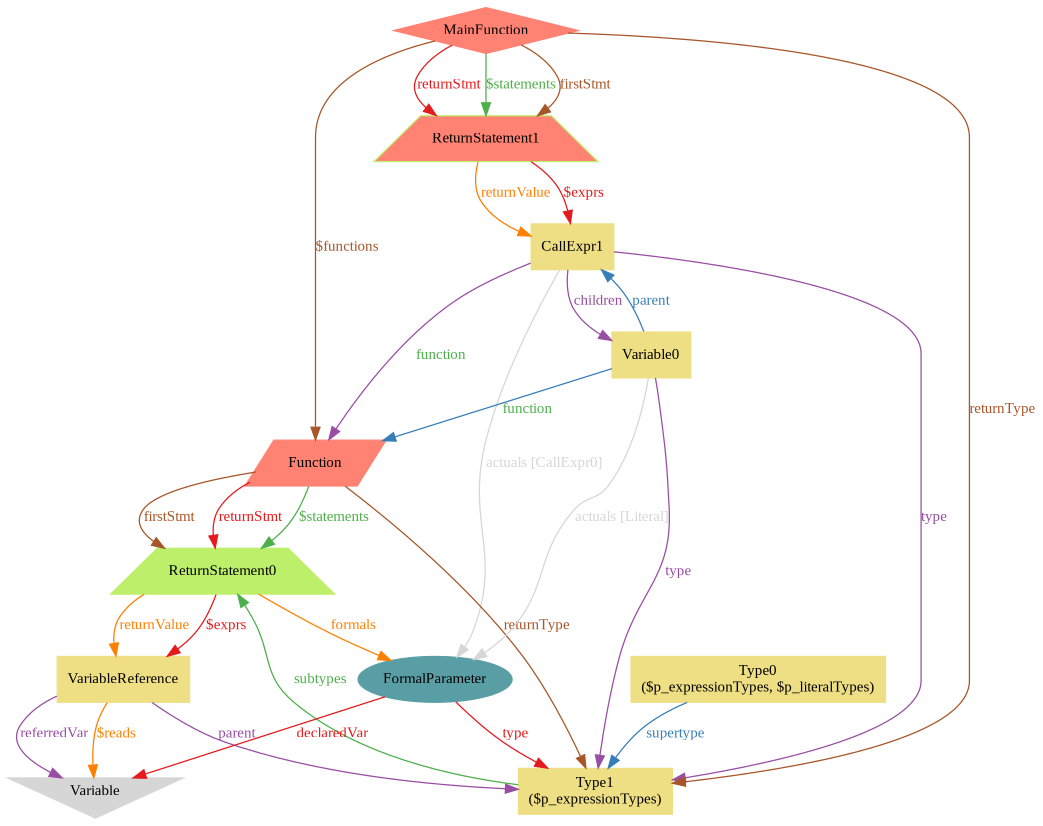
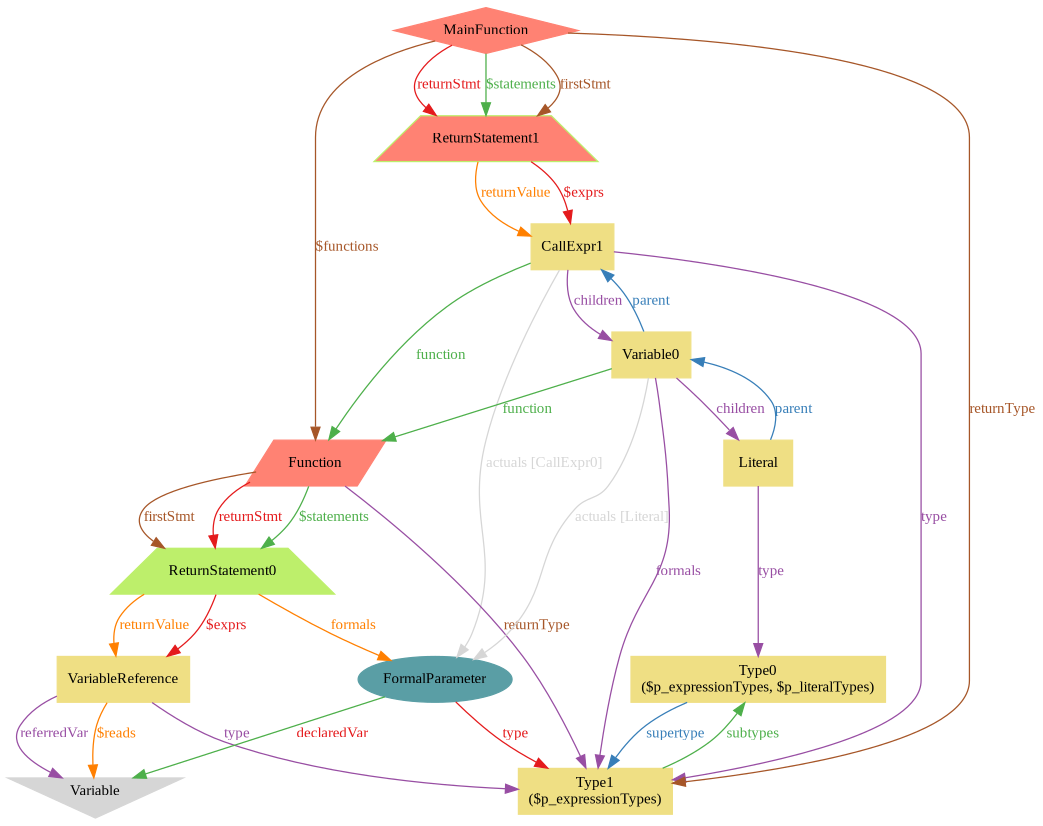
  digraph {
    fontname="Liberation Serif"
    fontsize=12
    rankdir=TB
    node [color="#efdf84" fontcolor="#000000" fontname="Liberation Serif" fontsize=12 shape=box style="filled, solid"]
    edge [color="#984ea3" dir=forward fontcolor="#984ea3" fontname="Liberation Serif" fontsize=12 style=solid uuid="<Function, ReturnStatement0>" weight=1]
    n1 [color="#bdef6b" label=ReturnStatement0 shape=trapezium uuid=ReturnStatement0]
    n2 [label=VariableReference uuid=VariableReference]
    n3 [color="#5a9ea5" label=FormalParameter shape=ellipse uuid=FormalParameter]
    n4 [color="#d6d6d6" label=Variable shape=invtriangle uuid=Variable]
    n5 [label="Type1\n($p_expressionTypes)" uuid=Type1]
    n6 [color="#bdef6b" fillcolor="#ff8273" label=ReturnStatement1 shape=trapezium uuid=ReturnStatement1]
    n7 [label=CallExpr1 uuid=CallExpr1]
    n8 [color="#ff8273" label=Function shape=parallelogram uuid=Function]
    n9 [label=Variable0 uuid=CallExpr0]
+   n10 [label=Literal uuid=Literal]
    n11 [color="#ff8273" label=MainFunction shape=diamond uuid=MainFunction]
    n12 [label="Type0\n($p_expressionTypes, $p_literalTypes)" uuid=Type0]
    n1 -> n2 [color="#e41a1c" fontcolor="#e41a1c" label="$exprs" uuid="<ReturnStatement0, VariableReference>"]
    n1 -> n2 [color="#ff7f00" fontcolor="#ff7f00" label=returnValue uuid="<ReturnStatement0, VariableReference>"]
    n1 -> n3 [color="#ff7f00" fontcolor="#ff7f00" label=formals uuid="<Function, FormalParameter>"]
    n2 -> n4 [color="#ff7f00" fontcolor="#ff7f00" label="$reads" uuid="<VariableReference, Variable>"]
    n2 -> n4 [label=referredVar uuid="<VariableReference, Variable>"]
-   n2 -> n5 [label=parent uuid="<VariableReference, Type1>"]
-   n3 -> n4 [color="#e41a1c" fontcolor="#e41a1c" label=declaredVar uuid="<FormalParameter, Variable>"]
+   n2 -> n5 [label=type uuid="<VariableReference, Type1>"]
+   n3 -> n4 [color="#4daf4a" fontcolor="#e41a1c" label=declaredVar uuid="<FormalParameter, Variable>"]
    n3 -> n5 [color="#e41a1c" fontcolor="#e41a1c" label=type uuid="<FormalParameter, Type1>"]
    n6 -> n7 [color="#e41a1c" fontcolor="#e41a1c" label="$exprs" uuid="<ReturnStatement1, CallExpr1>"]
    n6 -> n7 [color="#ff7f00" fontcolor="#ff7f00" label=returnValue uuid="<ReturnStatement1, CallExpr1>"]
    n7 -> n3 [color="#d6d6d6" fontcolor="#d6d6d6" label="actuals [CallExpr0]" uuid="<CallExpr1, CallExpr0, FormalParameter>"]
    n7 -> n5 [label=type uuid="<CallExpr1, Type1>"]
-   n7 -> n8 [fontcolor="#4daf4a" label=function uuid="<CallExpr1, Function>"]
+   n7 -> n8 [color="#4daf4a" fontcolor="#4daf4a" label=function uuid="<CallExpr1, Function>"]
    n7 -> n9 [label=children uuid="<CallExpr1, CallExpr0>"]
    n7 -> n9 [color="#377eb8" dir=back fontcolor="#377eb8" label=parent uuid="<CallExpr0, CallExpr1>"]
    n8 -> n1 [color="#4daf4a" fontcolor="#4daf4a" label="$statements"]
    n8 -> n1 [color="#a65628" fontcolor="#a65628" label=firstStmt]
    n8 -> n1 [color="#e41a1c" fontcolor="#e41a1c" label=returnStmt]
-   n8 -> n5 [color="#a65628" fontcolor="#a65628" label=returnType uuid="<Function, Type1>"]
+   n8 -> n5 [fontcolor="#a65628" label=returnType uuid="<Function, Type1>"]
    n9 -> n3 [color="#d6d6d6" fontcolor="#d6d6d6" label="actuals [Literal]" uuid="<CallExpr0, Literal, FormalParameter>"]
-   n9 -> n5 [label=type uuid="<CallExpr0, Type1>"]
-   n9 -> n8 [color="#377eb8" fontcolor="#4daf4a" label=function uuid="<CallExpr0, Function>"]
+   n9 -> n5 [label=formals uuid="<CallExpr0, Type1>"]
+   n9 -> n8 [color="#4daf4a" fontcolor="#4daf4a" label=function uuid="<CallExpr0, Function>"]
+   n9 -> n10 [label=children uuid="<CallExpr0, Literal>"]
+   n9 -> n10 [color="#377eb8" dir=back fontcolor="#377eb8" label=parent uuid="<Literal, CallExpr0>"]
+   n10 -> n12 [label=type uuid="<Literal, Type0>"]
    n11 -> n5 [color="#a65628" fontcolor="#a65628" label=returnType uuid="<MainFunction, Type1>"]
    n11 -> n6 [color="#4daf4a" fontcolor="#4daf4a" label="$statements" uuid="<MainFunction, ReturnStatement1>"]
    n11 -> n6 [color="#a65628" fontcolor="#a65628" label=firstStmt uuid="<MainFunction, ReturnStatement1>"]
    n11 -> n6 [color="#e41a1c" fontcolor="#e41a1c" label=returnStmt uuid="<MainFunction, ReturnStatement1>"]
    n11 -> n8 [color="#a65628" fontcolor="#a65628" label="$functions" uuid="<MainFunction, Function>"]
-   n1 -> n5 [color="#4daf4a" dir=back fontcolor="#4daf4a" label=subtypes uuid="<Type1, Type0>"]
+   n12 -> n5 [color="#4daf4a" dir=back fontcolor="#4daf4a" label=subtypes uuid="<Type1, Type0>"]
    n12 -> n5 [color="#377eb8" fontcolor="#377eb8" label=supertype uuid="<Type0, Type1>"]
  }
